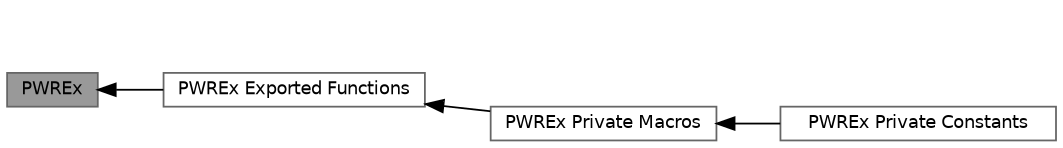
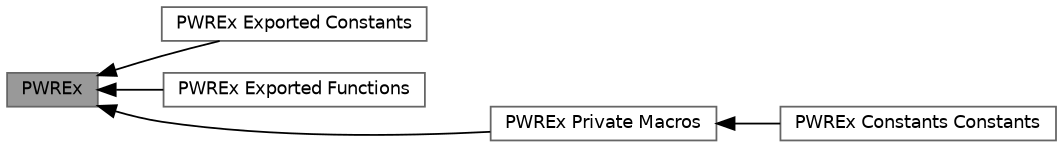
  digraph {
    rankdir=LR
    node [color=grey40 fillcolor=white fontname=Helvetica fontsize=10 shape=box style=filled]
    edge [dir=back fontname=Helvetica fontsize=10 labelfontname=Helvetica labelfontsize=10 shape=plaintext style=solid]
    n1 [color=gray40 fillcolor=grey60 fontcolor=black height=0.2 label=PWREx width=0.4]
+   n2 [height=0.2 label="PWREx Exported Constants" width=0.4]
    n3 [height=0.2 label="PWREx Exported Functions" width=0.4]
    n4 [height=0.2 label="PWREx Private Macros" width=0.4]
-   n5 [height=0.2 label="PWREx Private Constants" width=0.4]
+   n5 [height=0.2 label="PWREx Constants Constants" width=0.4]
+   n1 -> n2
    n1 -> n3
-   n3 -> n4
+   n1 -> n4
    n4 -> n5
  }
